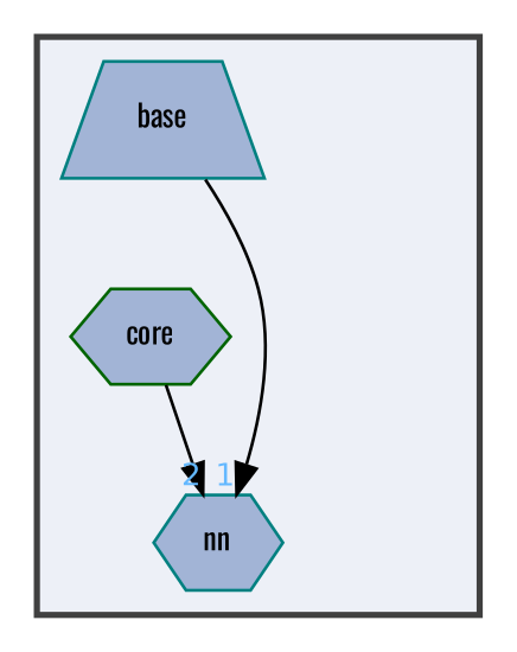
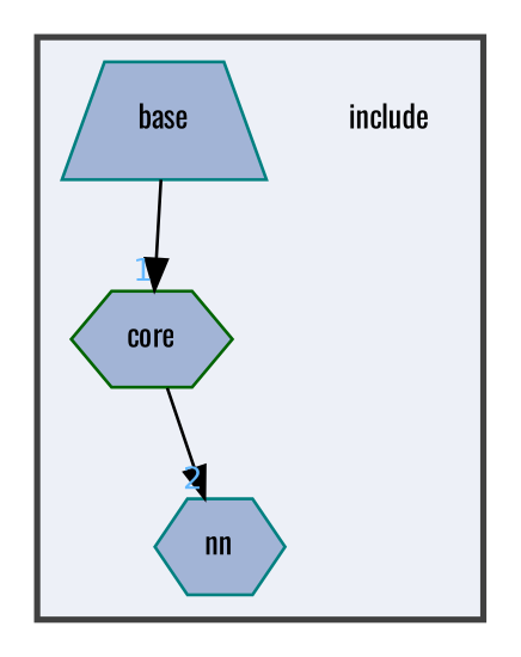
  digraph {
    compound=true
    fontname=Oswald
    node [color=teal fontname=Oswald fontsize=10 shape=hexagon fillcolor="#a2b4d6" style=filled]
    edge [color=black fontcolor=steelblue1 fontname=Oswald fontsize=10 labeldistance=1.5 labelfontname=Helvetica labelfontsize=10]
+   n1 [height=0.2 label=include shape=plaintext width=0.4 fillcolor="" style=""]
    n2 [height=0.2 label=base shape=trapezium width=0.4]
    n3 [color=darkgreen height=0.2 label=core width=0.4]
    n4 [height=0.2 label=nn width=0.4]
    subgraph cluster_1 {
      bgcolor="#edf0f7"
      fontsize=10
      pencolor=grey25
      style="filled,bold"
+     n1
      n2
      n3
      n4
    }
-   n2 -> n4 [headlabel=1]
+   n2 -> n3 [headlabel=1]
    n3 -> n4 [headlabel=2]
  }
